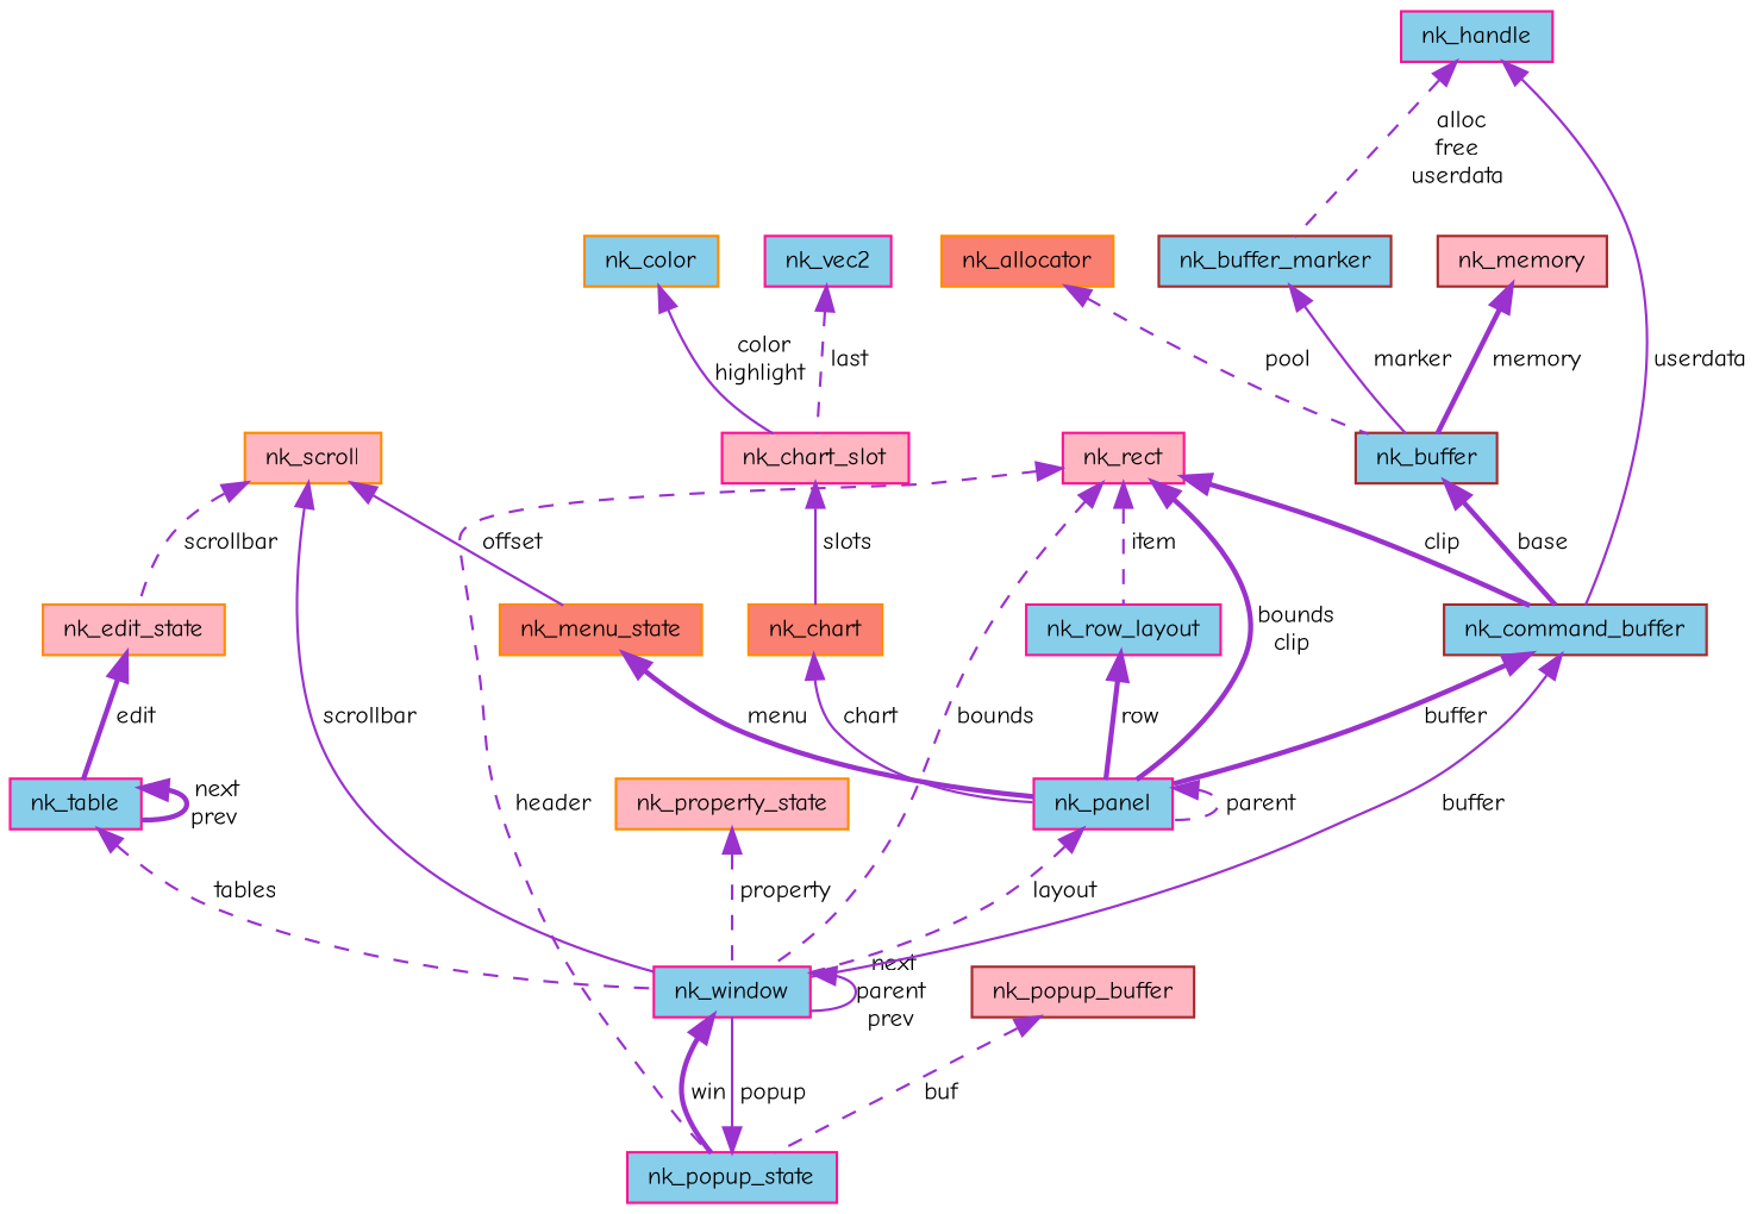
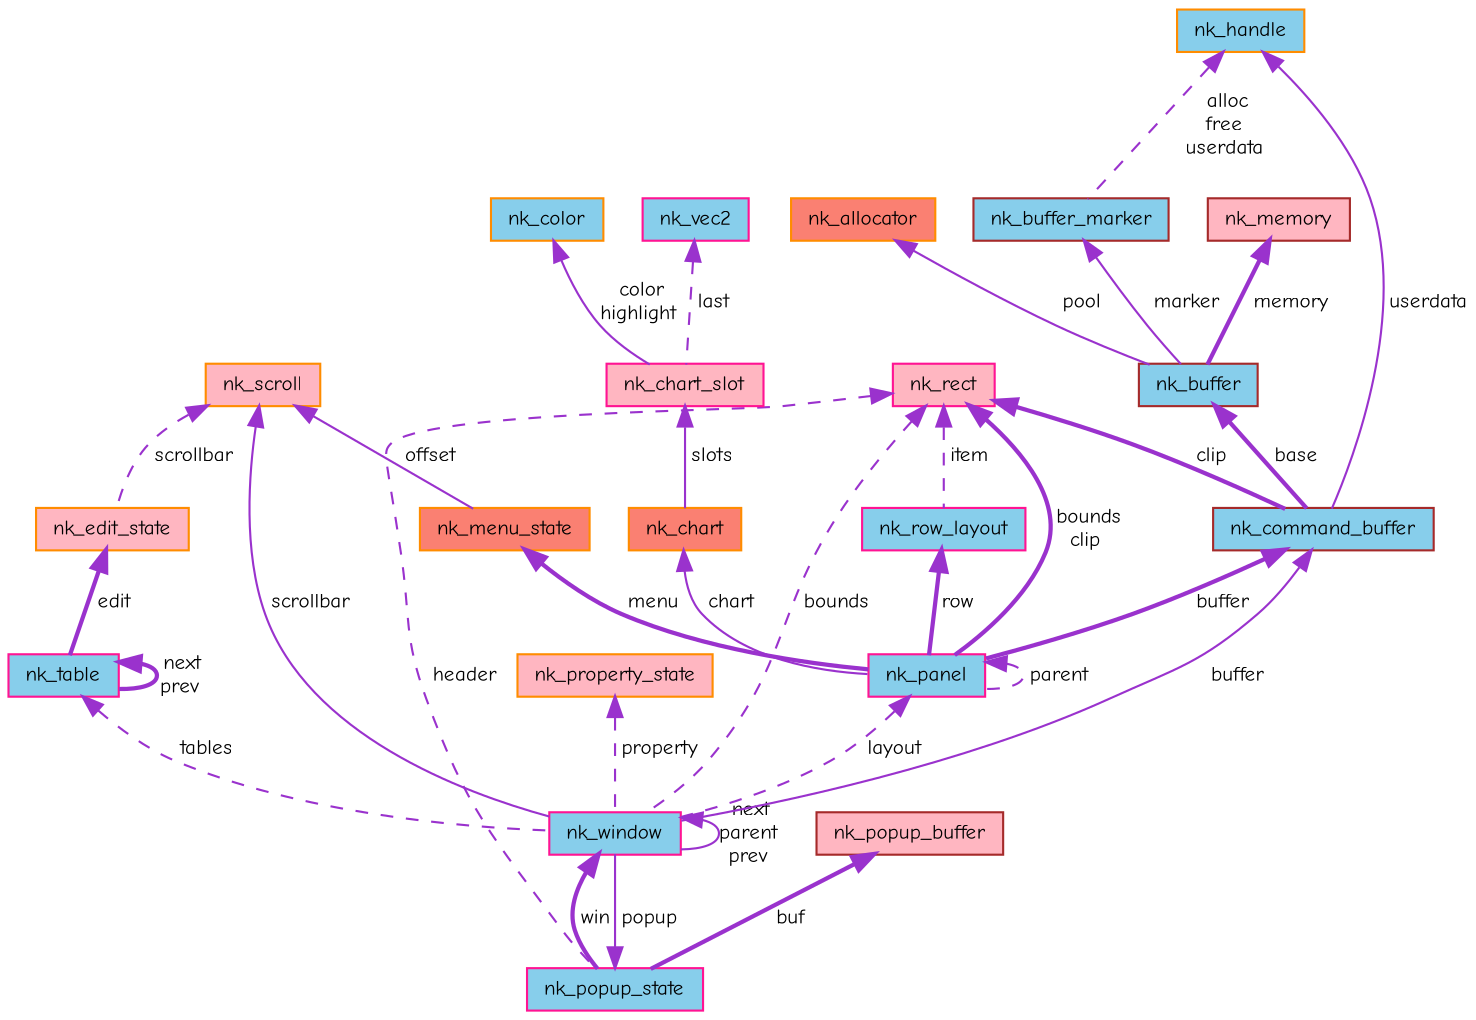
  digraph {
    fontname="Comic Neue"
    rankdir=TB
    node [color=deeppink fillcolor=skyblue fontname="Comic Neue" fontsize=10 shape=record style=filled]
    edge [color=darkorchid3 dir=back fontname="Comic Neue" fontsize=10 labelfontname=Helvetica labelfontsize=10 style=solid]
    n1 [fontcolor=black height=0.2 label=nk_window width=0.4]
    n2 [height=0.2 label=nk_popup_state width=0.4]
    n3 [color=brown height=0.2 label=nk_command_buffer width=0.4]
    n4 [height=0.2 label=nk_panel width=0.4]
    n5 [fillcolor=lightpink height=0.2 label=nk_rect width=0.4]
    n6 [height=0.2 label=nk_row_layout width=0.4]
    n7 [color=brown height=0.2 label=nk_buffer width=0.4]
    n8 [color=darkorange fillcolor=salmon height=0.2 label=nk_allocator width=0.4]
-   n9 [height=0.2 label=nk_handle width=0.4]
+   n9 [color=darkorange height=0.2 label=nk_handle width=0.4]
    n10 [color=brown height=0.2 label=nk_buffer_marker width=0.4]
    n11 [color=brown fillcolor=lightpink height=0.2 label=nk_memory width=0.4]
    n12 [color=darkorange fillcolor=lightpink height=0.2 label=nk_scroll width=0.4]
    n13 [color=darkorange fillcolor=salmon height=0.2 label=nk_menu_state width=0.4]
    n14 [color=darkorange fillcolor=lightpink height=0.2 label=nk_edit_state width=0.4]
    n15 [height=0.2 label=nk_table width=0.4]
    n16 [color=darkorange fillcolor=lightpink height=0.2 label=nk_property_state width=0.4]
    n17 [color=darkorange fillcolor=salmon height=0.2 label=nk_chart width=0.4]
    n18 [fillcolor=lightpink height=0.2 label=nk_chart_slot width=0.4]
    n19 [color=darkorange height=0.2 label=nk_color width=0.4]
    n20 [height=0.2 label=nk_vec2 width=0.4]
    n21 [color=brown fillcolor=lightpink height=0.2 label=nk_popup_buffer width=0.4]
    n1 -> n1 [label=" next\nparent\nprev"]
    n1 -> n2 [label=" win" style=bold]
    n2 -> n1 [label=" popup"]
    n3 -> n1 [label=" buffer"]
    n3 -> n4 [label=" buffer" style=bold]
    n4 -> n1 [label=" layout" style=dashed]
    n4 -> n4 [label=" parent" style=dashed]
    n5 -> n1 [label=" bounds" style=dashed]
    n5 -> n2 [label=" header" style=dashed]
    n5 -> n3 [label=" clip" style=bold]
    n5 -> n4 [label=" bounds\nclip" style=bold]
    n5 -> n6 [label=" item" style=dashed]
    n6 -> n4 [label=" row" style=bold]
    n7 -> n3 [label=" base" style=bold]
-   n8 -> n7 [label=" pool" style=dashed]
+   n8 -> n7 [label=" pool"]
    n9 -> n3 [label=" userdata"]
    n9 -> n10 [label=" alloc\nfree\nuserdata" style=dashed]
    n10 -> n7 [label=" marker"]
    n11 -> n7 [label=" memory" style=bold]
    n12 -> n1 [label=" scrollbar"]
    n12 -> n13 [label=" offset"]
    n12 -> n14 [label=" scrollbar" style=dashed]
    n13 -> n4 [label=" menu" style=bold]
    n14 -> n15 [label=" edit" style=bold]
    n15 -> n1 [label=" tables" style=dashed]
    n15 -> n15 [label=" next\nprev" style=bold]
    n16 -> n1 [label=" property" style=dashed]
    n17 -> n4 [label=" chart"]
    n18 -> n17 [label=" slots"]
    n19 -> n18 [label=" color\nhighlight"]
    n20 -> n18 [label=" last" style=dashed]
-   n21 -> n2 [label=" buf" style=dashed]
+   n21 -> n2 [label=" buf" style=bold]
  }
